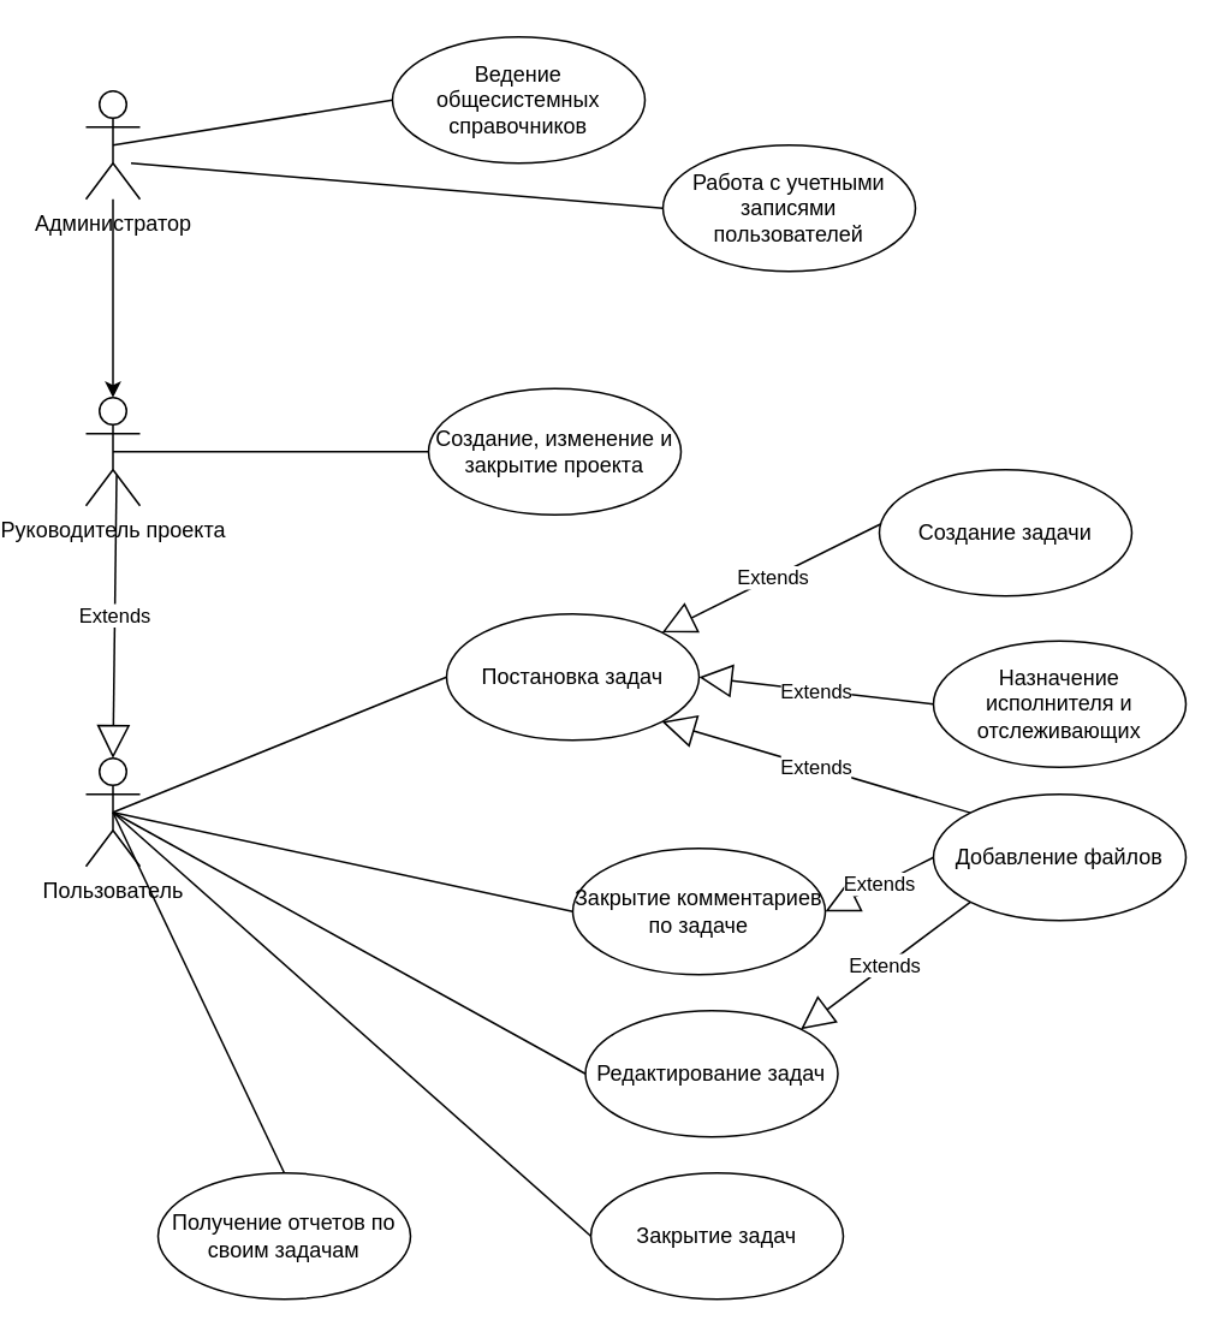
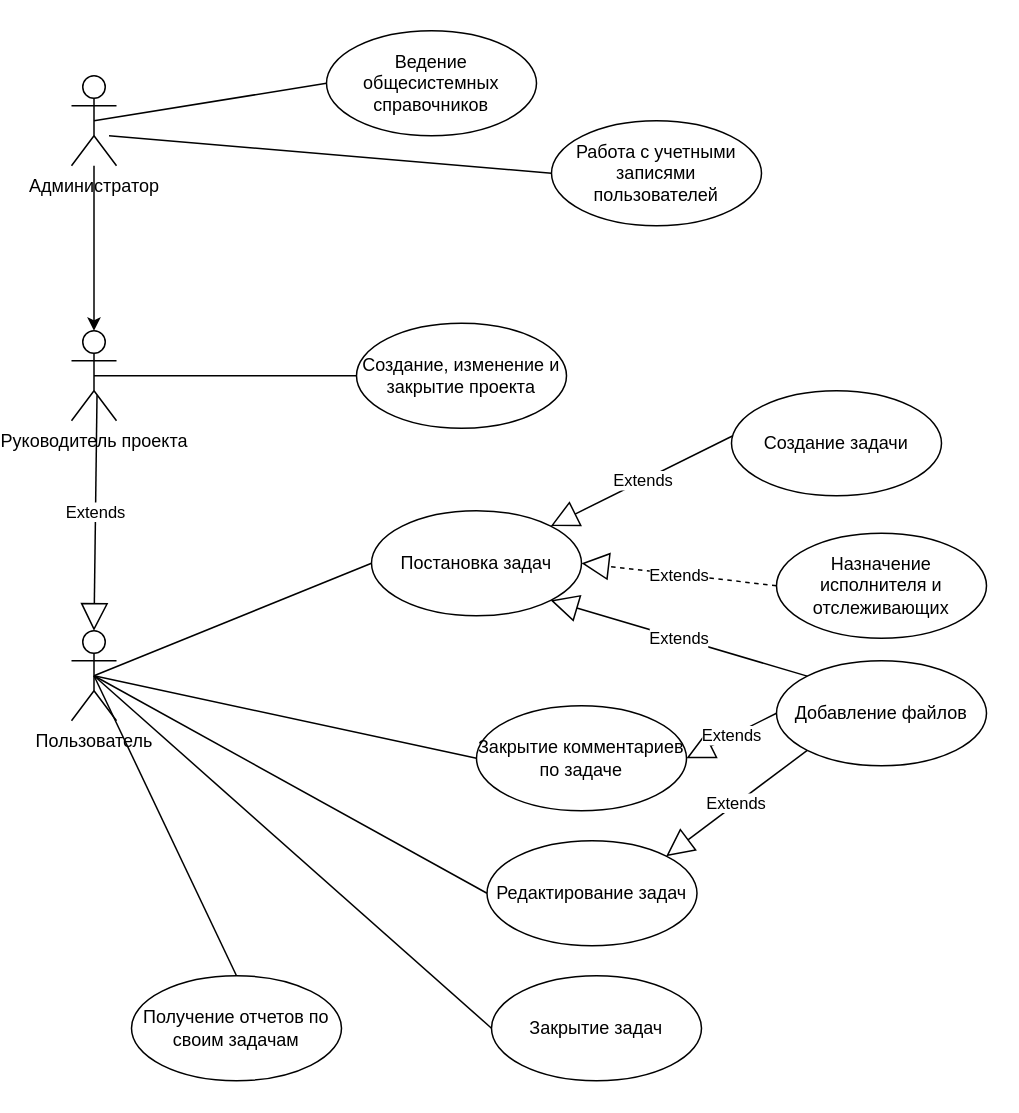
  <mxCell id="0" />
  <mxCell id="1" parent="0" />
  <mxCell id="2" value="" style="edgeStyle=orthogonalEdgeStyle;rounded=0;orthogonalLoop=1;jettySize=auto;html=1;" edge="1" parent="1" source="3" target="5"><mxGeometry relative="1" as="geometry" /></mxCell>
  <mxCell id="3" value="Администратор" style="shape=umlActor;verticalLabelPosition=bottom;verticalAlign=top;html=1;" vertex="1" parent="1"><mxGeometry x="20" y="50" width="30" height="60" as="geometry" /></mxCell>
  <mxCell id="4" value="Пользователь" style="shape=umlActor;verticalLabelPosition=bottom;verticalAlign=top;html=1;" vertex="1" parent="1"><mxGeometry x="20" y="420" width="30" height="60" as="geometry" /></mxCell>
  <mxCell id="5" value="Руководитель проекта" style="shape=umlActor;verticalLabelPosition=bottom;verticalAlign=top;html=1;" vertex="1" parent="1"><mxGeometry x="20" y="220" width="30" height="60" as="geometry" /></mxCell>
  <mxCell id="6" value="Ведение общесистемных справочников" style="ellipse;whiteSpace=wrap;html=1;" vertex="1" parent="1"><mxGeometry x="190" y="20" width="140" height="70" as="geometry" /></mxCell>
  <mxCell id="7" value="" style="endArrow=none;html=1;rounded=0;exitX=0.5;exitY=0.5;exitDx=0;exitDy=0;exitPerimeter=0;entryX=0;entryY=0.5;entryDx=0;entryDy=0;" edge="1" parent="1" source="3" target="6"><mxGeometry width="50" height="50" relative="1" as="geometry"><mxPoint x="250" y="400" as="sourcePoint" /><mxPoint x="300" y="350" as="targetPoint" /></mxGeometry></mxCell>
  <mxCell id="8" value="" style="endArrow=none;html=1;rounded=0;exitX=0.5;exitY=0.5;exitDx=0;exitDy=0;exitPerimeter=0;entryX=0;entryY=0.5;entryDx=0;entryDy=0;" edge="1" parent="1" target="23"><mxGeometry width="50" height="50" relative="1" as="geometry"><mxPoint x="45" y="90" as="sourcePoint" /><mxPoint x="270" y="180" as="targetPoint" /></mxGeometry></mxCell>
  <mxCell id="9" value="Создание, изменение и закрытие проекта" style="ellipse;whiteSpace=wrap;html=1;" vertex="1" parent="1"><mxGeometry x="210" y="215" width="140" height="70" as="geometry" /></mxCell>
  <mxCell id="10" value="Постановка задач" style="ellipse;whiteSpace=wrap;html=1;" vertex="1" parent="1"><mxGeometry x="220" y="340" width="140" height="70" as="geometry" /></mxCell>
  <mxCell id="11" value="Закрытие комментариев по задаче" style="ellipse;whiteSpace=wrap;html=1;" vertex="1" parent="1"><mxGeometry x="290" y="470" width="140" height="70" as="geometry" /></mxCell>
  <mxCell id="12" value="Редактирование задач" style="ellipse;whiteSpace=wrap;html=1;" vertex="1" parent="1"><mxGeometry x="297" y="560" width="140" height="70" as="geometry" /></mxCell>
  <mxCell id="13" value="Закрытие задач" style="ellipse;whiteSpace=wrap;html=1;" vertex="1" parent="1"><mxGeometry x="300" y="650" width="140" height="70" as="geometry" /></mxCell>
  <mxCell id="14" value="Получение отчетов по своим задачам" style="ellipse;whiteSpace=wrap;html=1;" vertex="1" parent="1"><mxGeometry x="60" y="650" width="140" height="70" as="geometry" /></mxCell>
  <mxCell id="15" value="" style="endArrow=none;html=1;rounded=0;exitX=0.5;exitY=0.5;exitDx=0;exitDy=0;exitPerimeter=0;entryX=0;entryY=0.5;entryDx=0;entryDy=0;" edge="1" parent="1" source="5" target="9"><mxGeometry width="50" height="50" relative="1" as="geometry"><mxPoint x="55" y="100" as="sourcePoint" /><mxPoint x="320" y="195" as="targetPoint" /></mxGeometry></mxCell>
  <mxCell id="16" value="" style="endArrow=none;html=1;rounded=0;exitX=0.5;exitY=0.5;exitDx=0;exitDy=0;exitPerimeter=0;entryX=0;entryY=0.5;entryDx=0;entryDy=0;" edge="1" parent="1" source="4" target="10"><mxGeometry width="50" height="50" relative="1" as="geometry"><mxPoint x="50" y="455" as="sourcePoint" /><mxPoint x="327" y="480" as="targetPoint" /></mxGeometry></mxCell>
  <mxCell id="17" value="" style="endArrow=none;html=1;rounded=0;entryX=0;entryY=0.5;entryDx=0;entryDy=0;exitX=0.5;exitY=0.5;exitDx=0;exitDy=0;exitPerimeter=0;" edge="1" parent="1" source="4" target="11"><mxGeometry width="50" height="50" relative="1" as="geometry"><mxPoint x="40" y="450" as="sourcePoint" /><mxPoint x="300" y="425" as="targetPoint" /></mxGeometry></mxCell>
  <mxCell id="18" value="" style="endArrow=none;html=1;rounded=0;exitX=0.5;exitY=0.5;exitDx=0;exitDy=0;exitPerimeter=0;entryX=0;entryY=0.5;entryDx=0;entryDy=0;" edge="1" parent="1" source="4" target="12"><mxGeometry width="50" height="50" relative="1" as="geometry"><mxPoint x="45" y="460" as="sourcePoint" /><mxPoint x="290" y="590" as="targetPoint" /></mxGeometry></mxCell>
  <mxCell id="19" value="" style="endArrow=none;html=1;rounded=0;exitX=0.5;exitY=0.5;exitDx=0;exitDy=0;exitPerimeter=0;entryX=0;entryY=0.5;entryDx=0;entryDy=0;" edge="1" parent="1" source="4" target="13"><mxGeometry width="50" height="50" relative="1" as="geometry"><mxPoint x="45" y="460" as="sourcePoint" /><mxPoint x="290" y="680" as="targetPoint" /></mxGeometry></mxCell>
  <mxCell id="20" value="" style="endArrow=none;html=1;rounded=0;exitX=0.5;exitY=0.5;exitDx=0;exitDy=0;exitPerimeter=0;entryX=0.5;entryY=0;entryDx=0;entryDy=0;" edge="1" parent="1" source="4" target="14"><mxGeometry width="50" height="50" relative="1" as="geometry"><mxPoint x="45" y="460" as="sourcePoint" /><mxPoint x="300" y="680" as="targetPoint" /></mxGeometry></mxCell>
  <mxCell id="21" value="Extends" style="endArrow=block;endSize=16;endFill=0;html=1;rounded=0;exitX=0.021;exitY=0.414;exitDx=0;exitDy=0;exitPerimeter=0;entryX=1;entryY=0;entryDx=0;entryDy=0;" edge="1" parent="1" source="24" target="10"><mxGeometry width="160" relative="1" as="geometry"><mxPoint x="370" y="0" as="sourcePoint" /><mxPoint x="530" y="0" as="targetPoint" /></mxGeometry></mxCell>
  <mxCell id="22" value="Extends" style="endArrow=block;endSize=16;endFill=0;html=1;rounded=0;exitX=0.567;exitY=0.717;exitDx=0;exitDy=0;exitPerimeter=0;entryX=0.5;entryY=0;entryDx=0;entryDy=0;entryPerimeter=0;" edge="1" parent="1" source="5" target="4"><mxGeometry width="160" relative="1" as="geometry"><mxPoint x="190" y="160" as="sourcePoint" /><mxPoint x="350" y="160" as="targetPoint" /></mxGeometry></mxCell>
  <mxCell id="23" value="Работа с учетными записями пользователей" style="ellipse;whiteSpace=wrap;html=1;" vertex="1" parent="1"><mxGeometry x="340" y="80" width="140" height="70" as="geometry" /></mxCell>
  <mxCell id="24" value="Создание задачи" style="ellipse;whiteSpace=wrap;html=1;" vertex="1" parent="1"><mxGeometry x="460" y="260" width="140" height="70" as="geometry" /></mxCell>
  <mxCell id="25" value="Назначение исполнителя и отслеживающих" style="ellipse;whiteSpace=wrap;html=1;" vertex="1" parent="1"><mxGeometry x="490" y="355" width="140" height="70" as="geometry" /></mxCell>
- <mxCell id="26" value="Extends" style="endArrow=block;endSize=16;endFill=0;html=1;rounded=0;exitX=0;exitY=0.5;exitDx=0;exitDy=0;entryX=1;entryY=0.5;entryDx=0;entryDy=0;" edge="1" parent="1" source="25" target="10"><mxGeometry width="160" relative="1" as="geometry"><mxPoint x="412.94" y="323.98" as="sourcePoint" /><mxPoint x="349.497" y="360.251" as="targetPoint" /></mxGeometry></mxCell>
+ <mxCell id="26" value="Extends" style="endArrow=block;endSize=16;endFill=0;html=1;rounded=0;exitX=0;exitY=0.5;exitDx=0;exitDy=0;entryX=1;entryY=0.5;entryDx=0;entryDy=0;dashed=1;" edge="1" parent="1" source="25" target="10"><mxGeometry width="160" relative="1" as="geometry"><mxPoint x="412.94" y="323.98" as="sourcePoint" /><mxPoint x="349.497" y="360.251" as="targetPoint" /></mxGeometry></mxCell>
  <mxCell id="27" value="Добавление файлов" style="ellipse;whiteSpace=wrap;html=1;" vertex="1" parent="1"><mxGeometry x="490" y="440" width="140" height="70" as="geometry" /></mxCell>
  <mxCell id="28" value="Extends" style="endArrow=block;endSize=16;endFill=0;html=1;rounded=0;exitX=0;exitY=0;exitDx=0;exitDy=0;entryX=1;entryY=1;entryDx=0;entryDy=0;" edge="1" parent="1" source="27" target="10"><mxGeometry width="160" relative="1" as="geometry"><mxPoint x="500" y="400" as="sourcePoint" /><mxPoint x="370" y="385" as="targetPoint" /></mxGeometry></mxCell>
  <mxCell id="29" value="Extends" style="endArrow=block;endSize=16;endFill=0;html=1;rounded=0;exitX=0;exitY=0.5;exitDx=0;exitDy=0;entryX=1;entryY=0.5;entryDx=0;entryDy=0;" edge="1" parent="1" source="27" target="11"><mxGeometry width="160" relative="1" as="geometry"><mxPoint x="520.503" y="460.251" as="sourcePoint" /><mxPoint x="349.497" y="409.749" as="targetPoint" /></mxGeometry></mxCell>
  <mxCell id="30" value="Extends" style="endArrow=block;endSize=16;endFill=0;html=1;rounded=0;exitX=0;exitY=1;exitDx=0;exitDy=0;entryX=1;entryY=0;entryDx=0;entryDy=0;" edge="1" parent="1" source="27" target="12"><mxGeometry width="160" relative="1" as="geometry"><mxPoint x="500" y="485" as="sourcePoint" /><mxPoint x="440" y="515" as="targetPoint" /></mxGeometry></mxCell>
